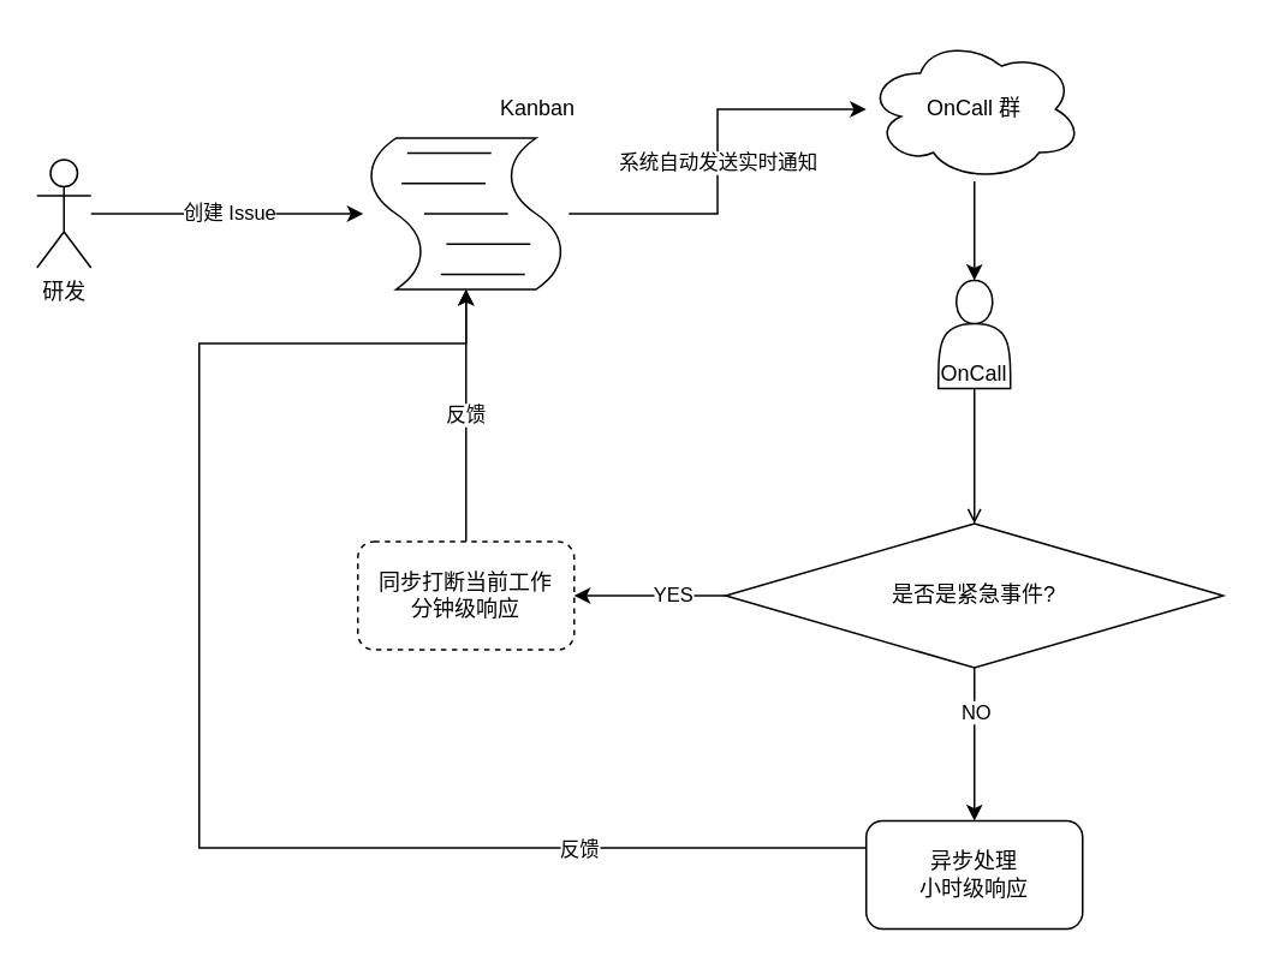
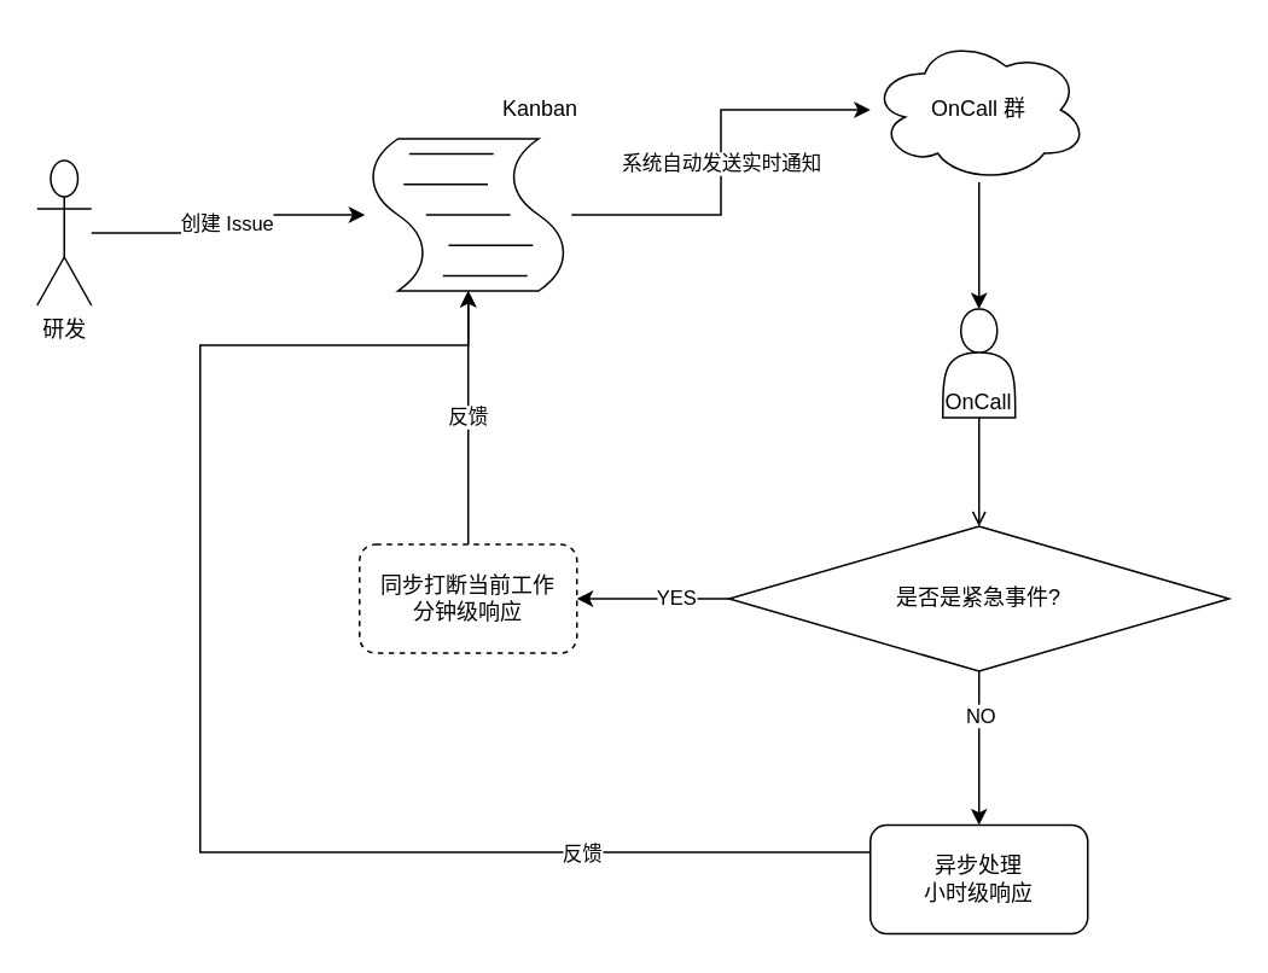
  <mxCell id="0" />
  <mxCell id="1" parent="0" />
  <mxCell id="2" style="edgeStyle=orthogonalEdgeStyle;rounded=0;orthogonalLoop=1;jettySize=auto;html=1;" edge="1" parent="1" source="3" target="16"><mxGeometry relative="1" as="geometry" /></mxCell>
  <mxCell id="3" value="OnCall 群" style="ellipse;shape=cloud;whiteSpace=wrap;html=1;" vertex="1" parent="1"><mxGeometry x="480" y="20" width="120" height="80" as="geometry" /></mxCell>
  <mxCell id="4" style="edgeStyle=orthogonalEdgeStyle;rounded=0;orthogonalLoop=1;jettySize=auto;html=1;entryX=1;entryY=0.5;entryDx=0;entryDy=0;" edge="1" parent="1" source="8" target="18"><mxGeometry relative="1" as="geometry" /></mxCell>
  <mxCell id="5" value="YES" style="edgeLabel;html=1;align=center;verticalAlign=middle;resizable=0;points=[];" vertex="1" connectable="0" parent="4"><mxGeometry x="-0.286" y="-1" relative="1" as="geometry"><mxPoint as="offset" /></mxGeometry></mxCell>
  <mxCell id="6" style="edgeStyle=orthogonalEdgeStyle;rounded=0;orthogonalLoop=1;jettySize=auto;html=1;" edge="1" parent="1" source="8" target="22"><mxGeometry relative="1" as="geometry" /></mxCell>
  <mxCell id="7" value="NO" style="edgeLabel;html=1;align=center;verticalAlign=middle;resizable=0;points=[];" vertex="1" connectable="0" parent="6"><mxGeometry x="-0.444" relative="1" as="geometry"><mxPoint as="offset" /></mxGeometry></mxCell>
  <mxCell id="8" value="是否是紧急事件?" style="rhombus;whiteSpace=wrap;html=1;" vertex="1" parent="1"><mxGeometry x="402" y="290" width="276" height="80" as="geometry" /></mxCell>
  <mxCell id="9" style="edgeStyle=orthogonalEdgeStyle;rounded=0;orthogonalLoop=1;jettySize=auto;html=1;" edge="1" parent="1" source="11" target="14"><mxGeometry relative="1" as="geometry" /></mxCell>
  <mxCell id="10" value="创建 Issue" style="edgeLabel;html=1;align=center;verticalAlign=middle;resizable=0;points=[];" vertex="1" connectable="0" parent="9"><mxGeometry x="0.004" y="1" relative="1" as="geometry"><mxPoint as="offset" /></mxGeometry></mxCell>
- <mxCell id="11" value="研发" style="shape=umlActor;verticalLabelPosition=bottom;verticalAlign=top;html=1;outlineConnect=0;" vertex="1" parent="1"><mxGeometry x="20" y="88" width="30" height="60" as="geometry" /></mxCell>
+ <mxCell id="11" value="研发" style="shape=umlActor;verticalLabelPosition=bottom;verticalAlign=top;html=1;outlineConnect=0;" vertex="1" parent="1"><mxGeometry x="20" y="88" width="30" height="80" as="geometry" /></mxCell>
  <mxCell id="12" style="edgeStyle=orthogonalEdgeStyle;rounded=0;orthogonalLoop=1;jettySize=auto;html=1;" edge="1" parent="1" source="14" target="3"><mxGeometry relative="1" as="geometry" /></mxCell>
  <mxCell id="13" value="系统自动发送实时通知" style="edgeLabel;html=1;align=center;verticalAlign=middle;resizable=0;points=[];" vertex="1" connectable="0" parent="12"><mxGeometry x="-0.004" relative="1" as="geometry"><mxPoint as="offset" /></mxGeometry></mxCell>
  <mxCell id="14" value="" style="shape=mxgraph.bpmn.script_task;html=1;outlineConnect=0;align=center;" vertex="1" parent="1"><mxGeometry x="201" y="76" width="114" height="84" as="geometry" /></mxCell>
  <mxCell id="15" style="edgeStyle=orthogonalEdgeStyle;rounded=0;orthogonalLoop=1;jettySize=auto;html=1;entryX=0.5;entryY=0;entryDx=0;entryDy=0;endArrow=open;" edge="1" parent="1" source="16" target="8"><mxGeometry relative="1" as="geometry" /></mxCell>
- <mxCell id="16" value="&lt;br&gt;&lt;br&gt;&lt;br&gt;OnCall" style="shape=actor;whiteSpace=wrap;html=1;" vertex="1" parent="1"><mxGeometry x="520" y="155" width="40" height="60" as="geometry" /></mxCell>
+ <mxCell id="16" value="&lt;br&gt;&lt;br&gt;&lt;br&gt;OnCall" style="shape=actor;whiteSpace=wrap;html=1;" vertex="1" parent="1"><mxGeometry x="520" y="170" width="40" height="60" as="geometry" /></mxCell>
  <mxCell id="17" value="反馈" style="edgeStyle=orthogonalEdgeStyle;rounded=0;orthogonalLoop=1;jettySize=auto;html=1;" edge="1" parent="1" source="18" target="14"><mxGeometry relative="1" as="geometry" /></mxCell>
  <mxCell id="18" value="同步打断当前工作&lt;br&gt;分钟级响应" style="rounded=1;whiteSpace=wrap;html=1;dashed=1;" vertex="1" parent="1"><mxGeometry x="198" y="300" width="120" height="60" as="geometry" /></mxCell>
  <mxCell id="19" value="Kanban" style="text;html=1;strokeColor=none;fillColor=none;align=center;verticalAlign=middle;whiteSpace=wrap;rounded=0;" vertex="1" parent="1"><mxGeometry x="262" y="50" width="72" height="20" as="geometry" /></mxCell>
  <mxCell id="20" style="edgeStyle=orthogonalEdgeStyle;rounded=0;orthogonalLoop=1;jettySize=auto;html=1;" edge="1" parent="1" source="22" target="14"><mxGeometry relative="1" as="geometry"><Array as="points"><mxPoint x="110" y="470" /><mxPoint x="110" y="190" /><mxPoint x="258" y="190" /></Array></mxGeometry></mxCell>
  <mxCell id="21" value="反馈" style="edgeLabel;html=1;align=center;verticalAlign=middle;resizable=0;points=[];" vertex="1" connectable="0" parent="20"><mxGeometry x="-0.614" relative="1" as="geometry"><mxPoint as="offset" /></mxGeometry></mxCell>
  <mxCell id="22" value="异步处理&lt;br&gt;小时级响应" style="rounded=1;whiteSpace=wrap;html=1;" vertex="1" parent="1"><mxGeometry x="480" y="455" width="120" height="60" as="geometry" /></mxCell>
